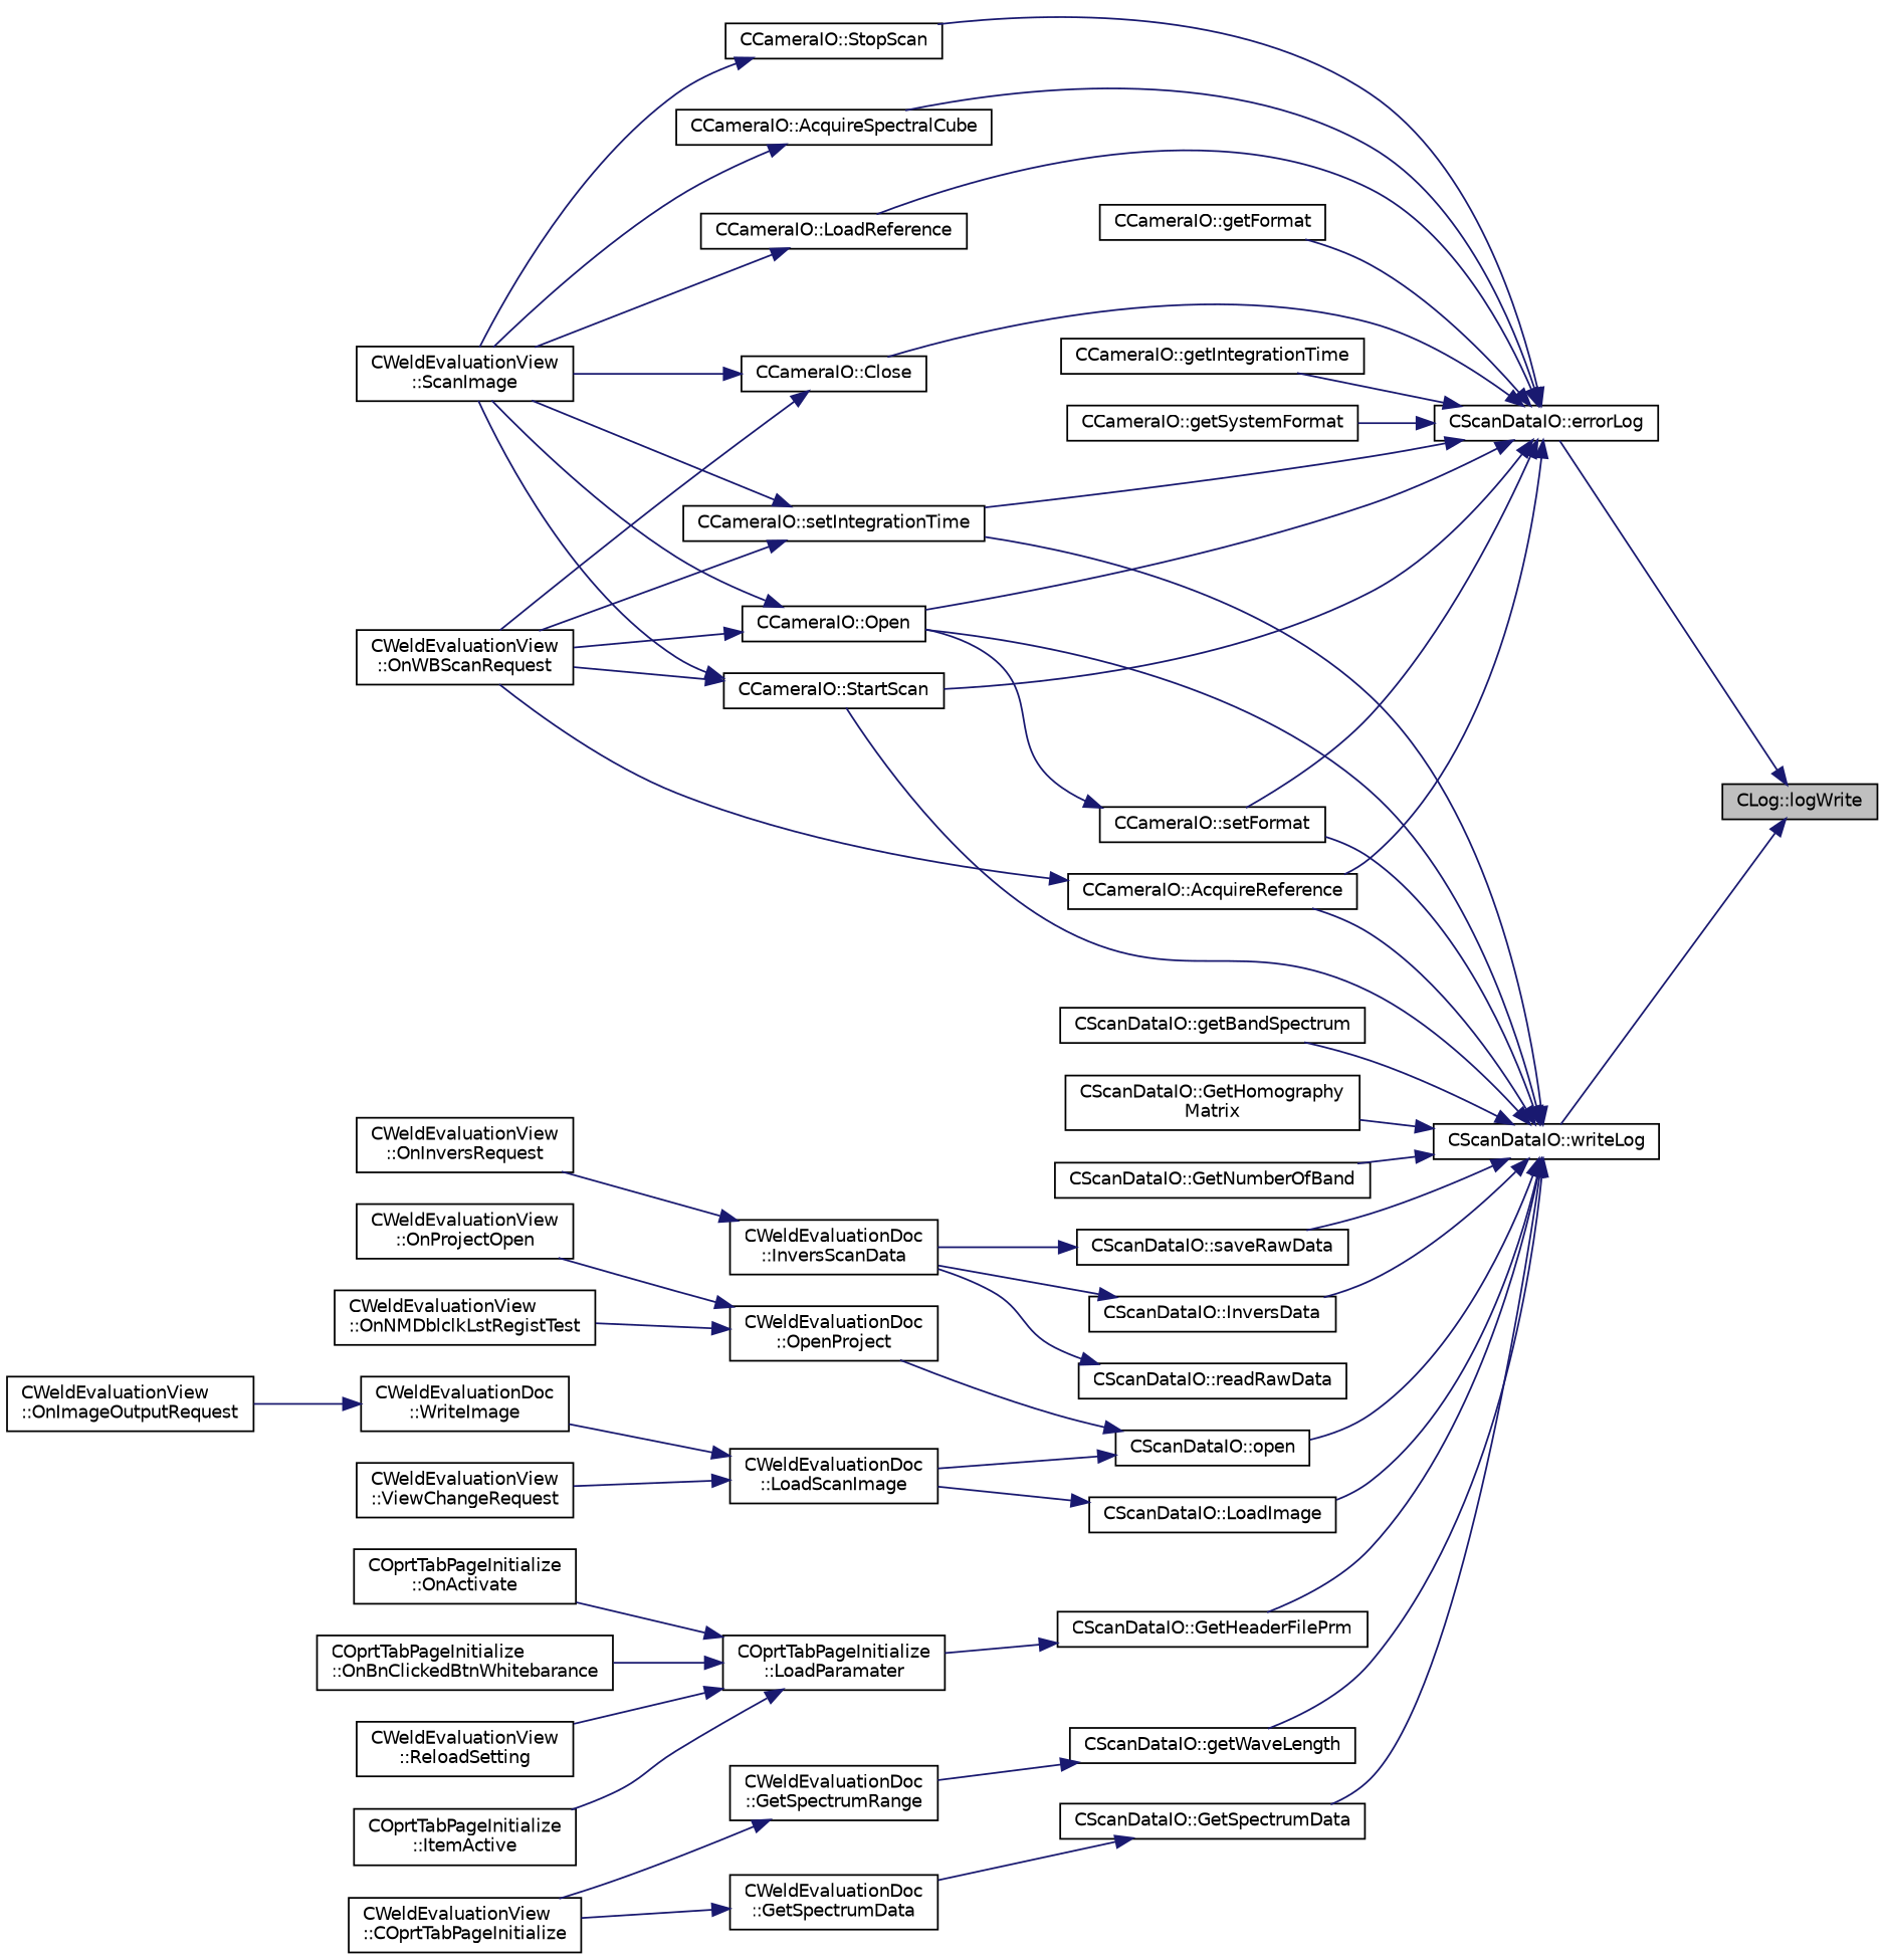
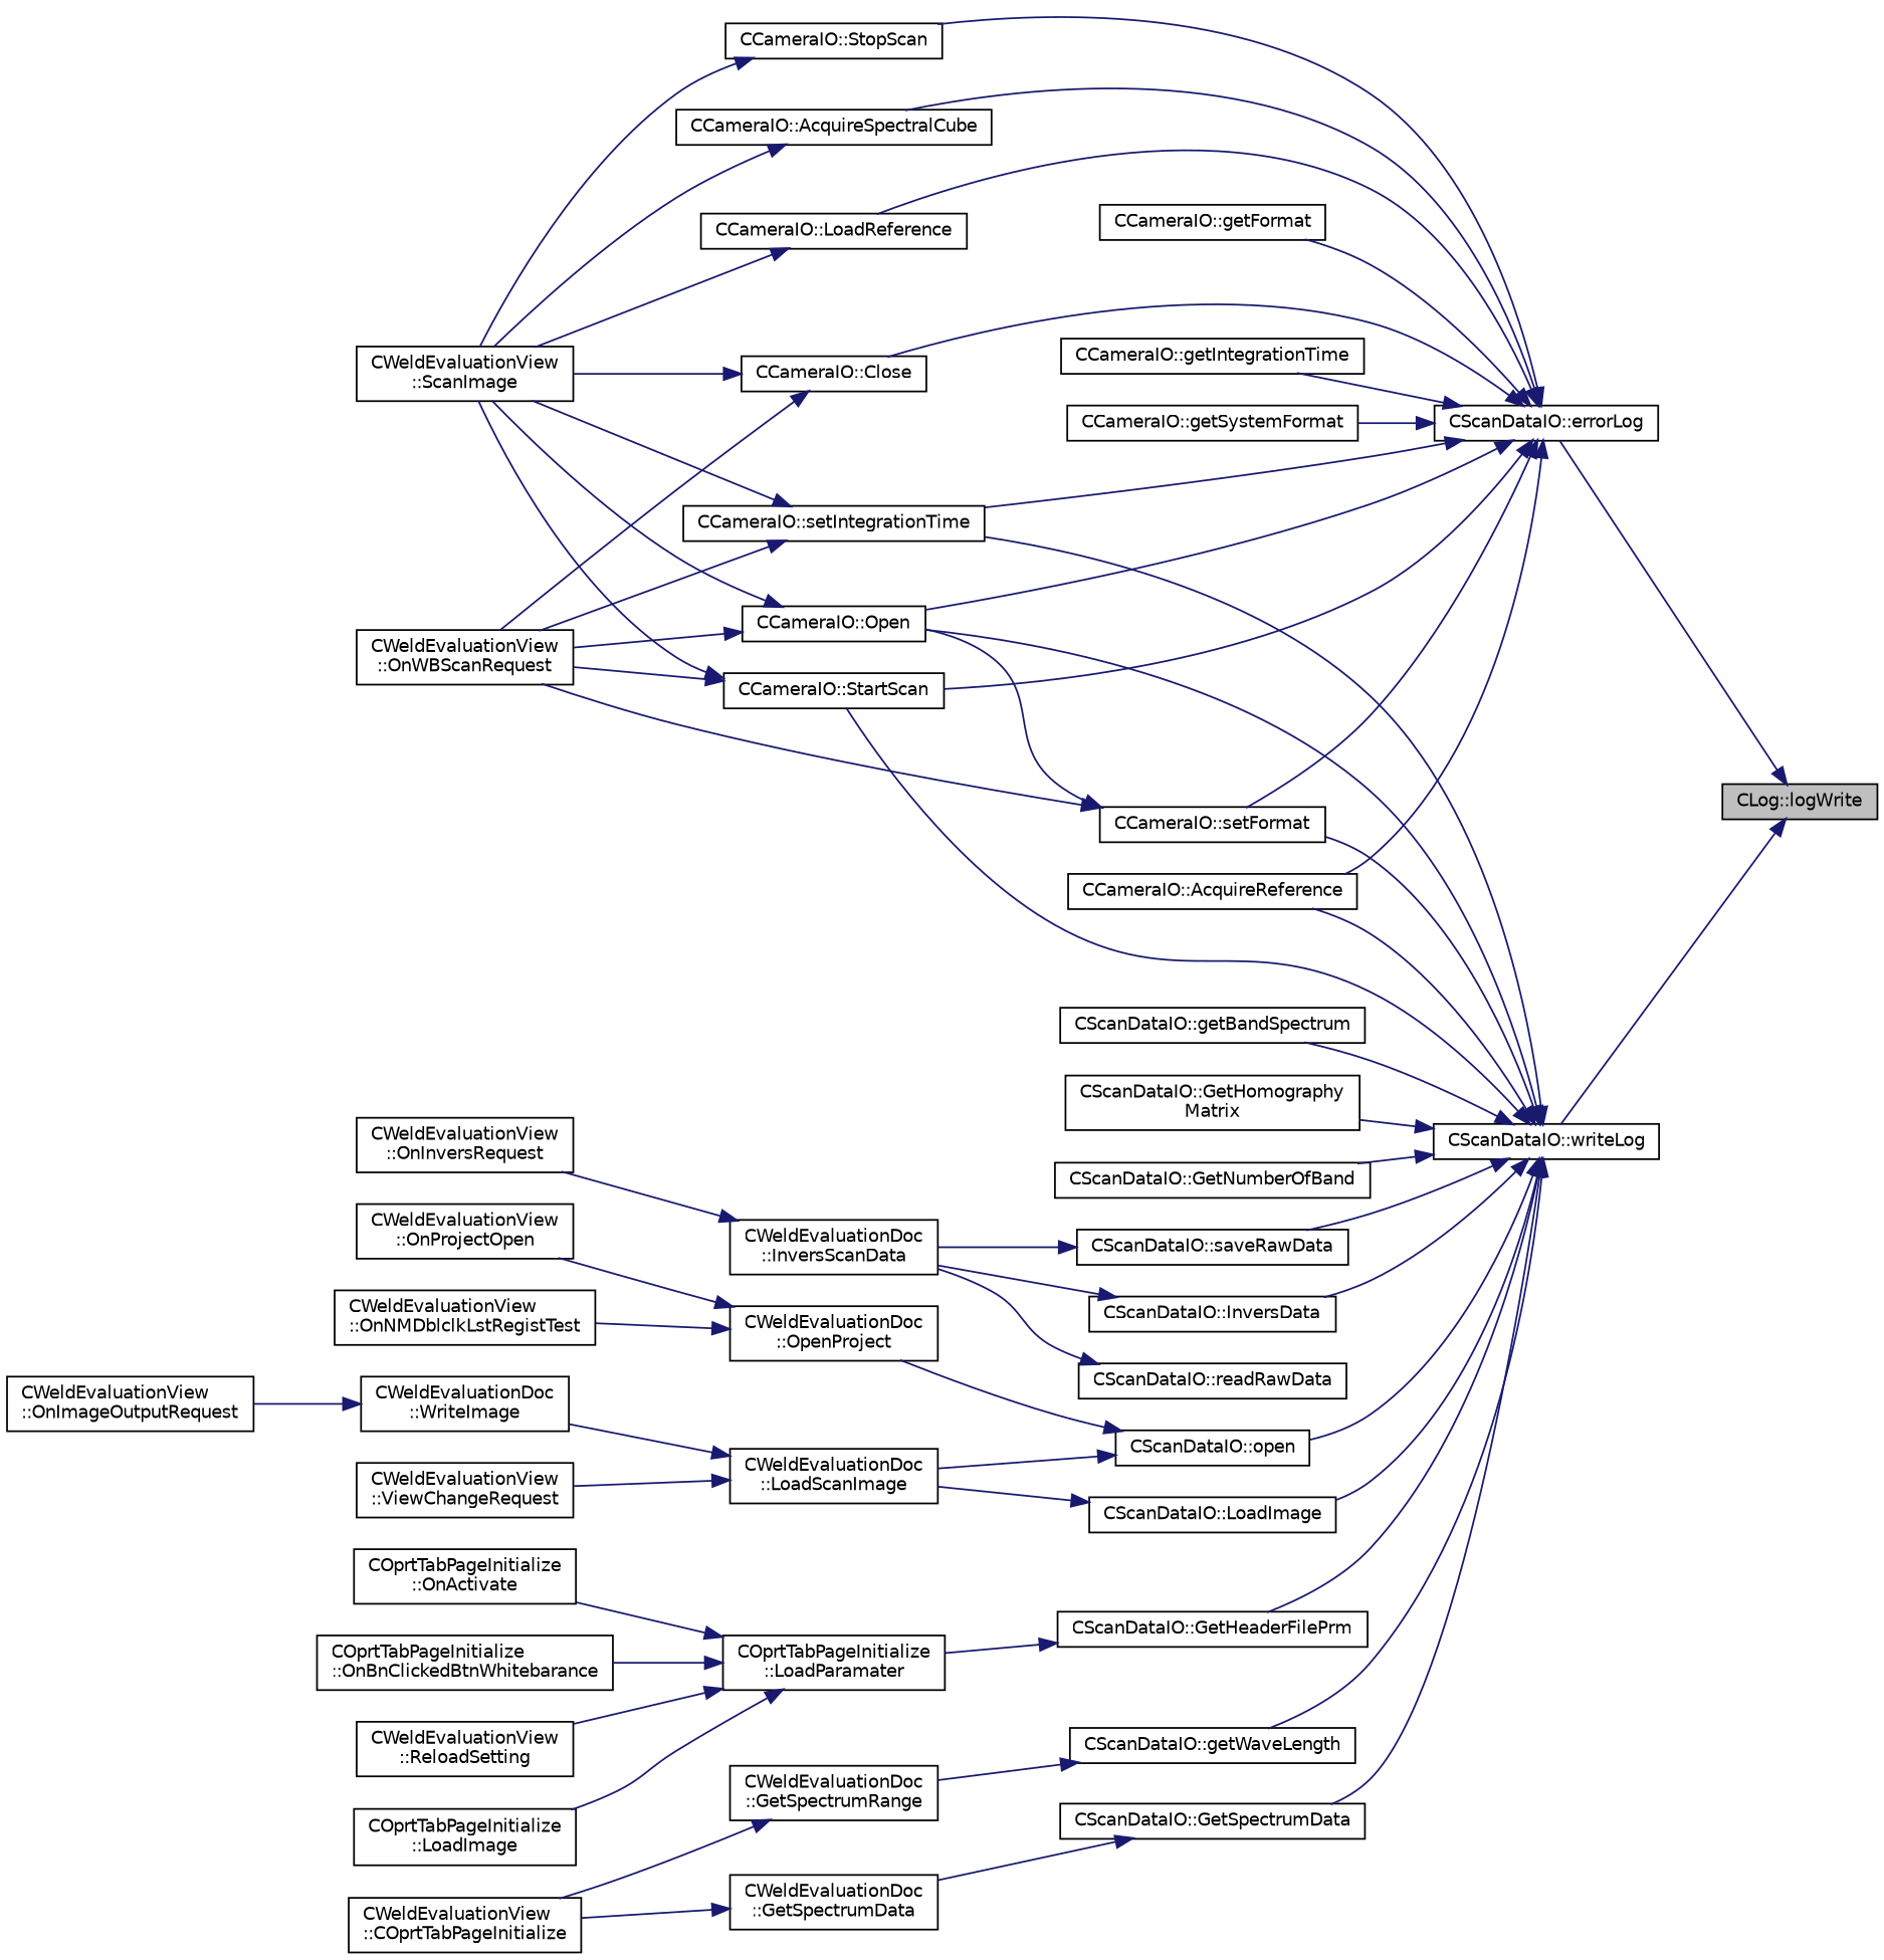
  digraph {
    rankdir=RL
    node [color=black fillcolor=white fontname=Helvetica fontsize=10 shape=record style=filled]
    edge [color=midnightblue dir=back fontname=Helvetica fontsize=10 labelfontname=Helvetica labelfontsize=10 style=solid]
    n1 [fillcolor=grey75 fontcolor=black height=0.2 label="CLog::logWrite" width=0.4]
    n2 [height=0.2 label="CScanDataIO::errorLog" width=0.4]
    n3 [height=0.2 label="CScanDataIO::writeLog" width=0.4]
    n4 [height=0.2 label="CCameraIO::AcquireReference" width=0.4]
    n5 [height=0.2 label="CCameraIO::AcquireSpectralCube" width=0.4]
    n6 [height=0.2 label="CCameraIO::Close" width=0.4]
    n7 [height=0.2 label="CCameraIO::getFormat" width=0.4]
    n8 [height=0.2 label="CCameraIO::getIntegrationTime" width=0.4]
    n9 [height=0.2 label="CCameraIO::getSystemFormat" width=0.4]
    n10 [height=0.2 label="CCameraIO::LoadReference" width=0.4]
    n11 [height=0.2 label="CCameraIO::Open" width=0.4]
    n12 [height=0.2 label="CCameraIO::setFormat" width=0.4]
    n13 [height=0.2 label="CCameraIO::setIntegrationTime" width=0.4]
    n14 [height=0.2 label="CCameraIO::StartScan" width=0.4]
    n15 [height=0.2 label="CCameraIO::StopScan" width=0.4]
    n16 [height=0.2 label="CScanDataIO::getBandSpectrum" width=0.4]
    n17 [height=0.2 label="CScanDataIO::GetHeaderFilePrm" width=0.4]
    n18 [height=0.2 label="CScanDataIO::GetHomography\lMatrix" width=0.4]
    n19 [height=0.2 label="CScanDataIO::GetNumberOfBand" width=0.4]
    n20 [height=0.2 label="CScanDataIO::GetSpectrumData" width=0.4]
    n21 [height=0.2 label="CScanDataIO::getWaveLength" width=0.4]
    n22 [height=0.2 label="CScanDataIO::InversData" width=0.4]
    n23 [height=0.2 label="CScanDataIO::LoadImage" width=0.4]
    n24 [height=0.2 label="CScanDataIO::open" width=0.4]
    n25 [height=0.2 label="CScanDataIO::saveRawData" width=0.4]
    n26 [height=0.2 label="CWeldEvaluationView\l::OnWBScanRequest" width=0.4]
    n27 [height=0.2 label="CWeldEvaluationView\l::ScanImage" width=0.4]
    n28 [height=0.2 label="COprtTabPageInitialize\l::LoadParamater" width=0.4]
    n29 [height=0.2 label="CWeldEvaluationDoc\l::GetSpectrumData" width=0.4]
    n30 [height=0.2 label="CWeldEvaluationDoc\l::GetSpectrumRange" width=0.4]
    n31 [height=0.2 label="CWeldEvaluationDoc\l::InversScanData" width=0.4]
    n32 [height=0.2 label="CWeldEvaluationDoc\l::LoadScanImage" width=0.4]
    n33 [height=0.2 label="CWeldEvaluationDoc\l::OpenProject" width=0.4]
    n34 [height=0.2 label="CScanDataIO::readRawData" width=0.4]
-   n35 [height=0.2 label="COprtTabPageInitialize\l::ItemActive" width=0.4]
+   n35 [height=0.2 label="COprtTabPageInitialize\l::LoadImage" width=0.4]
    n36 [height=0.2 label="COprtTabPageInitialize\l::OnActivate" width=0.4]
    n37 [height=0.2 label="COprtTabPageInitialize\l::OnBnClickedBtnWhitebarance" width=0.4]
    n38 [height=0.2 label="CWeldEvaluationView\l::ReloadSetting" width=0.4]
    n39 [height=0.2 label="CWeldEvaluationView\l::COprtTabPageInitialize" width=0.4]
    n40 [height=0.2 label="CWeldEvaluationView\l::OnInversRequest" width=0.4]
    n41 [height=0.2 label="CWeldEvaluationView\l::ViewChangeRequest" width=0.4]
    n42 [height=0.2 label="CWeldEvaluationDoc\l::WriteImage" width=0.4]
    n43 [height=0.2 label="CWeldEvaluationView\l::OnImageOutputRequest" width=0.4]
    n44 [height=0.2 label="CWeldEvaluationView\l::OnNMDblclkLstRegistTest" width=0.4]
    n45 [height=0.2 label="CWeldEvaluationView\l::OnProjectOpen" width=0.4]
    n1 -> n2
    n1 -> n3
    n2 -> n4
    n2 -> n5
    n2 -> n6
    n2 -> n7
    n2 -> n8
    n2 -> n9
    n2 -> n10
    n2 -> n11
    n2 -> n12
    n2 -> n13
    n2 -> n14
    n2 -> n15
    n3 -> n4
    n3 -> n11
    n3 -> n12
    n3 -> n13
    n3 -> n14
    n3 -> n16
    n3 -> n17
    n3 -> n18
    n3 -> n19
    n3 -> n20
    n3 -> n21
    n3 -> n22
    n3 -> n23
    n3 -> n24
    n3 -> n25
-   n4 -> n26
+   n12 -> n26
    n5 -> n27
    n6 -> n26
    n6 -> n27
    n10 -> n27
    n11 -> n26
    n11 -> n27
    n12 -> n11
    n13 -> n26
    n13 -> n27
    n14 -> n26
    n14 -> n27
    n15 -> n27
    n17 -> n28
    n20 -> n29
    n21 -> n30
    n22 -> n31
    n23 -> n32
    n24 -> n32
    n24 -> n33
    n25 -> n31
    n28 -> n35
    n28 -> n36
    n28 -> n37
    n28 -> n38
    n29 -> n39
    n30 -> n39
    n31 -> n40
    n32 -> n41
    n32 -> n42
    n33 -> n44
    n33 -> n45
    n34 -> n31
    n42 -> n43
  }
